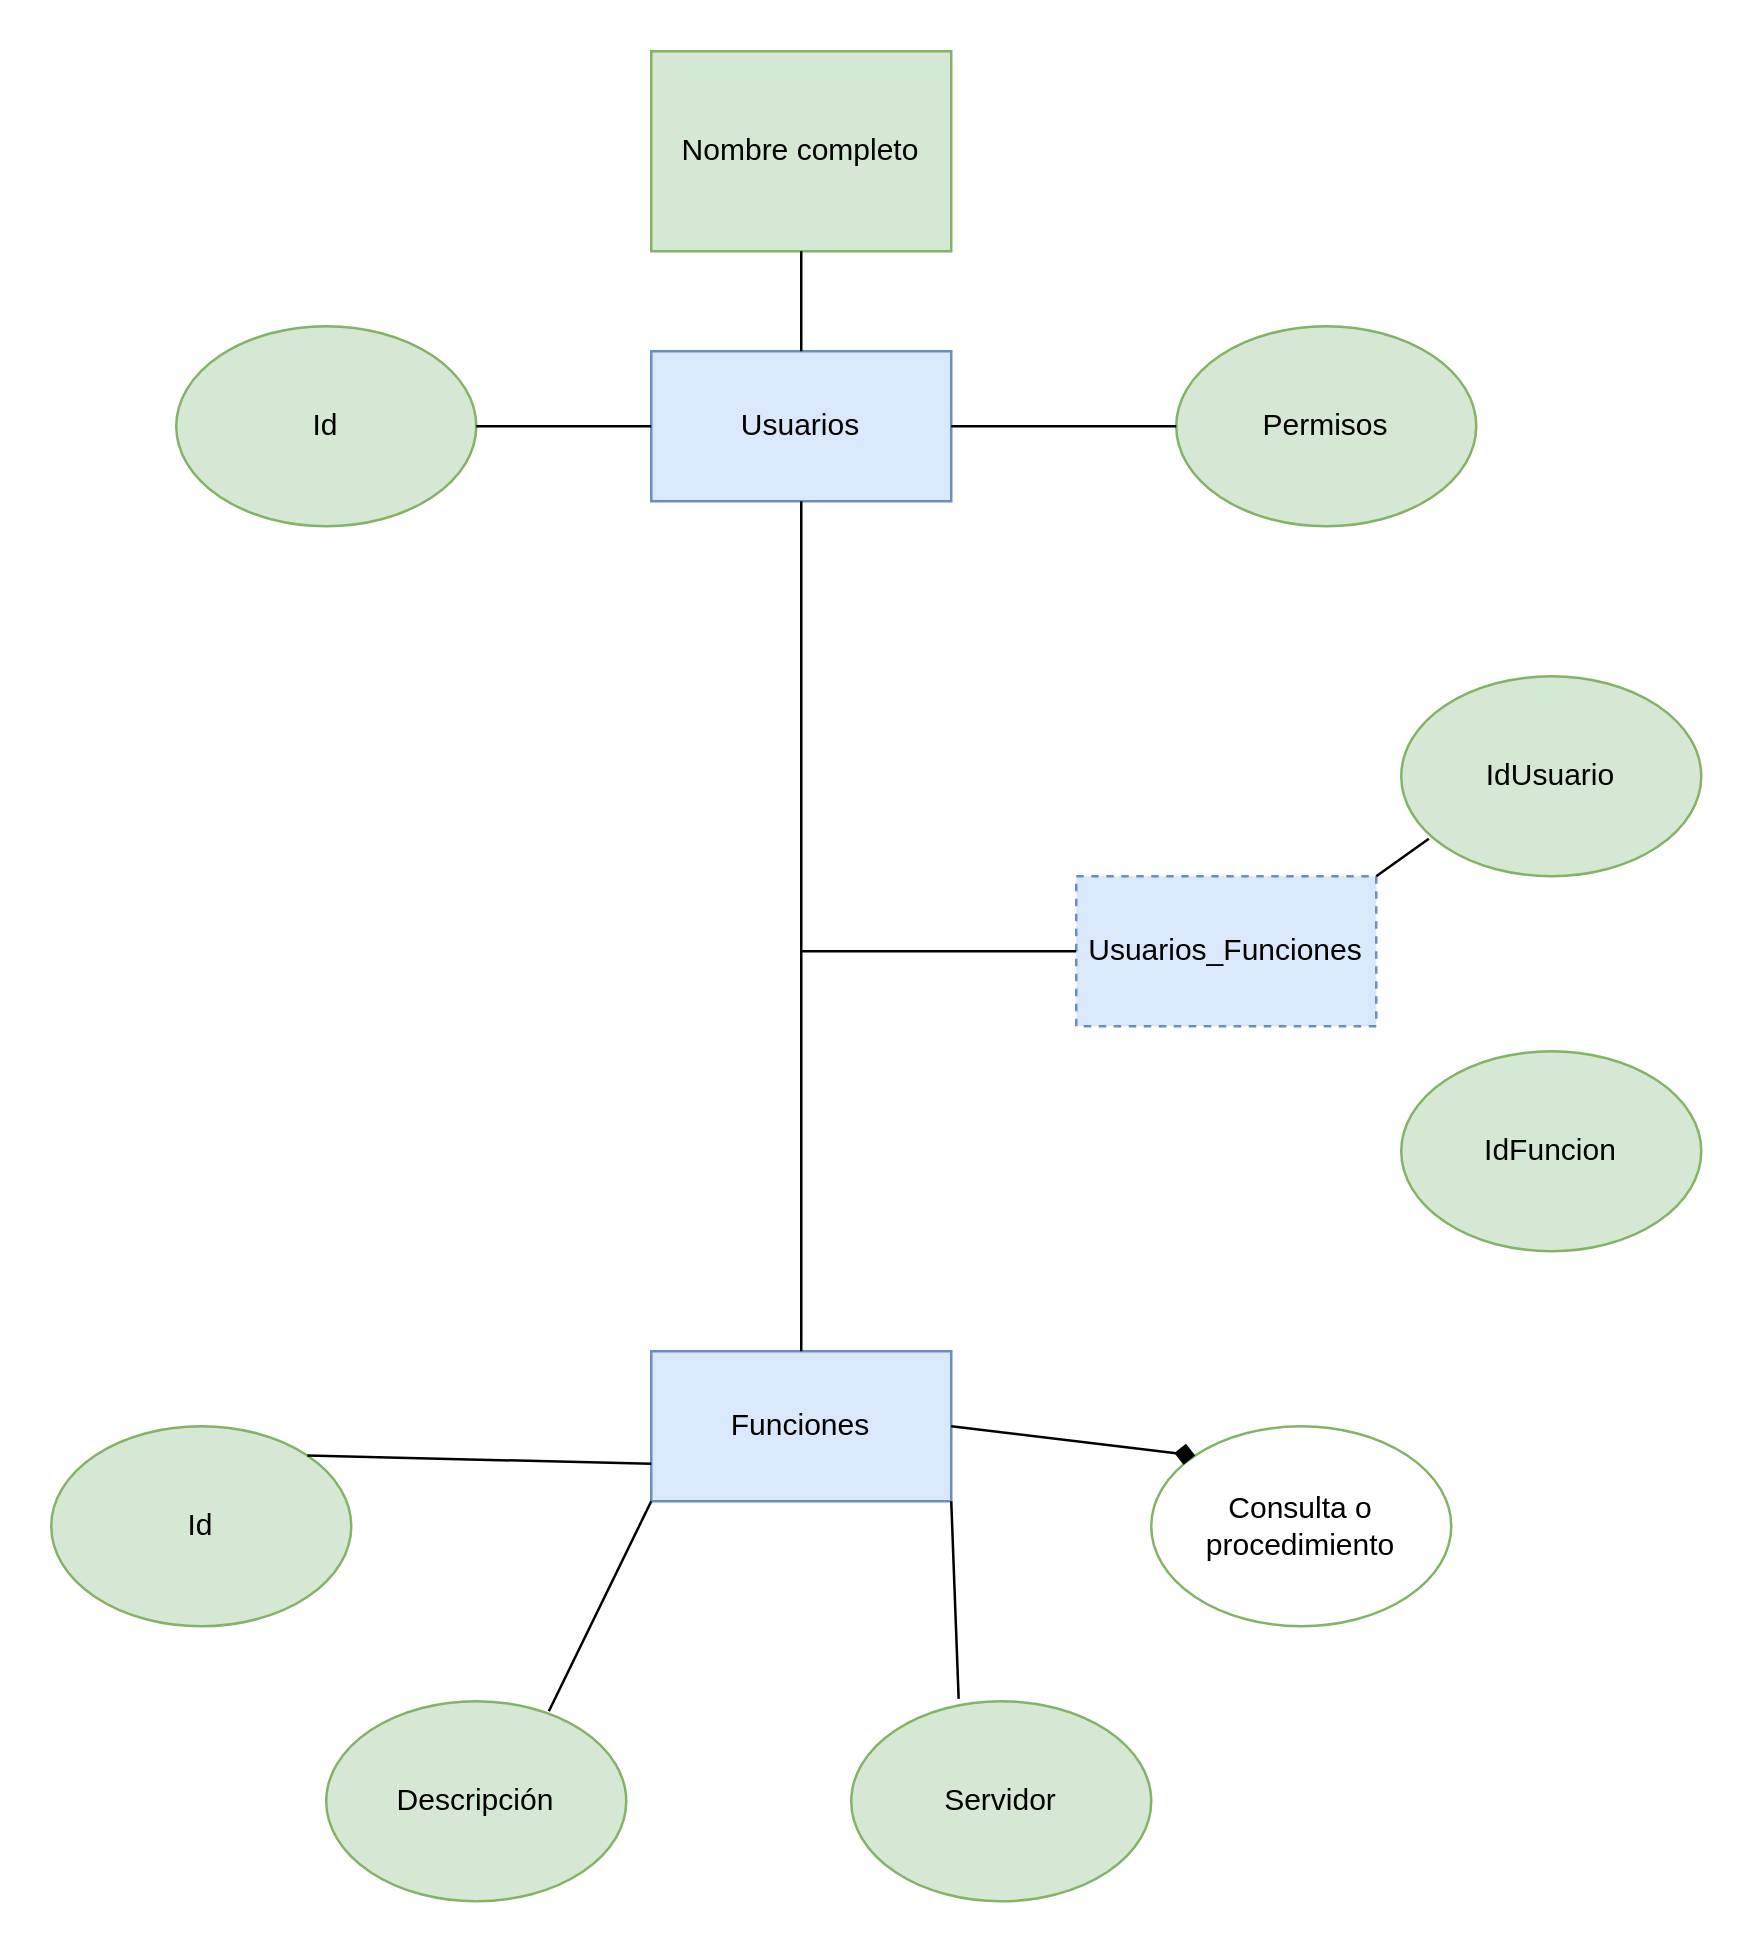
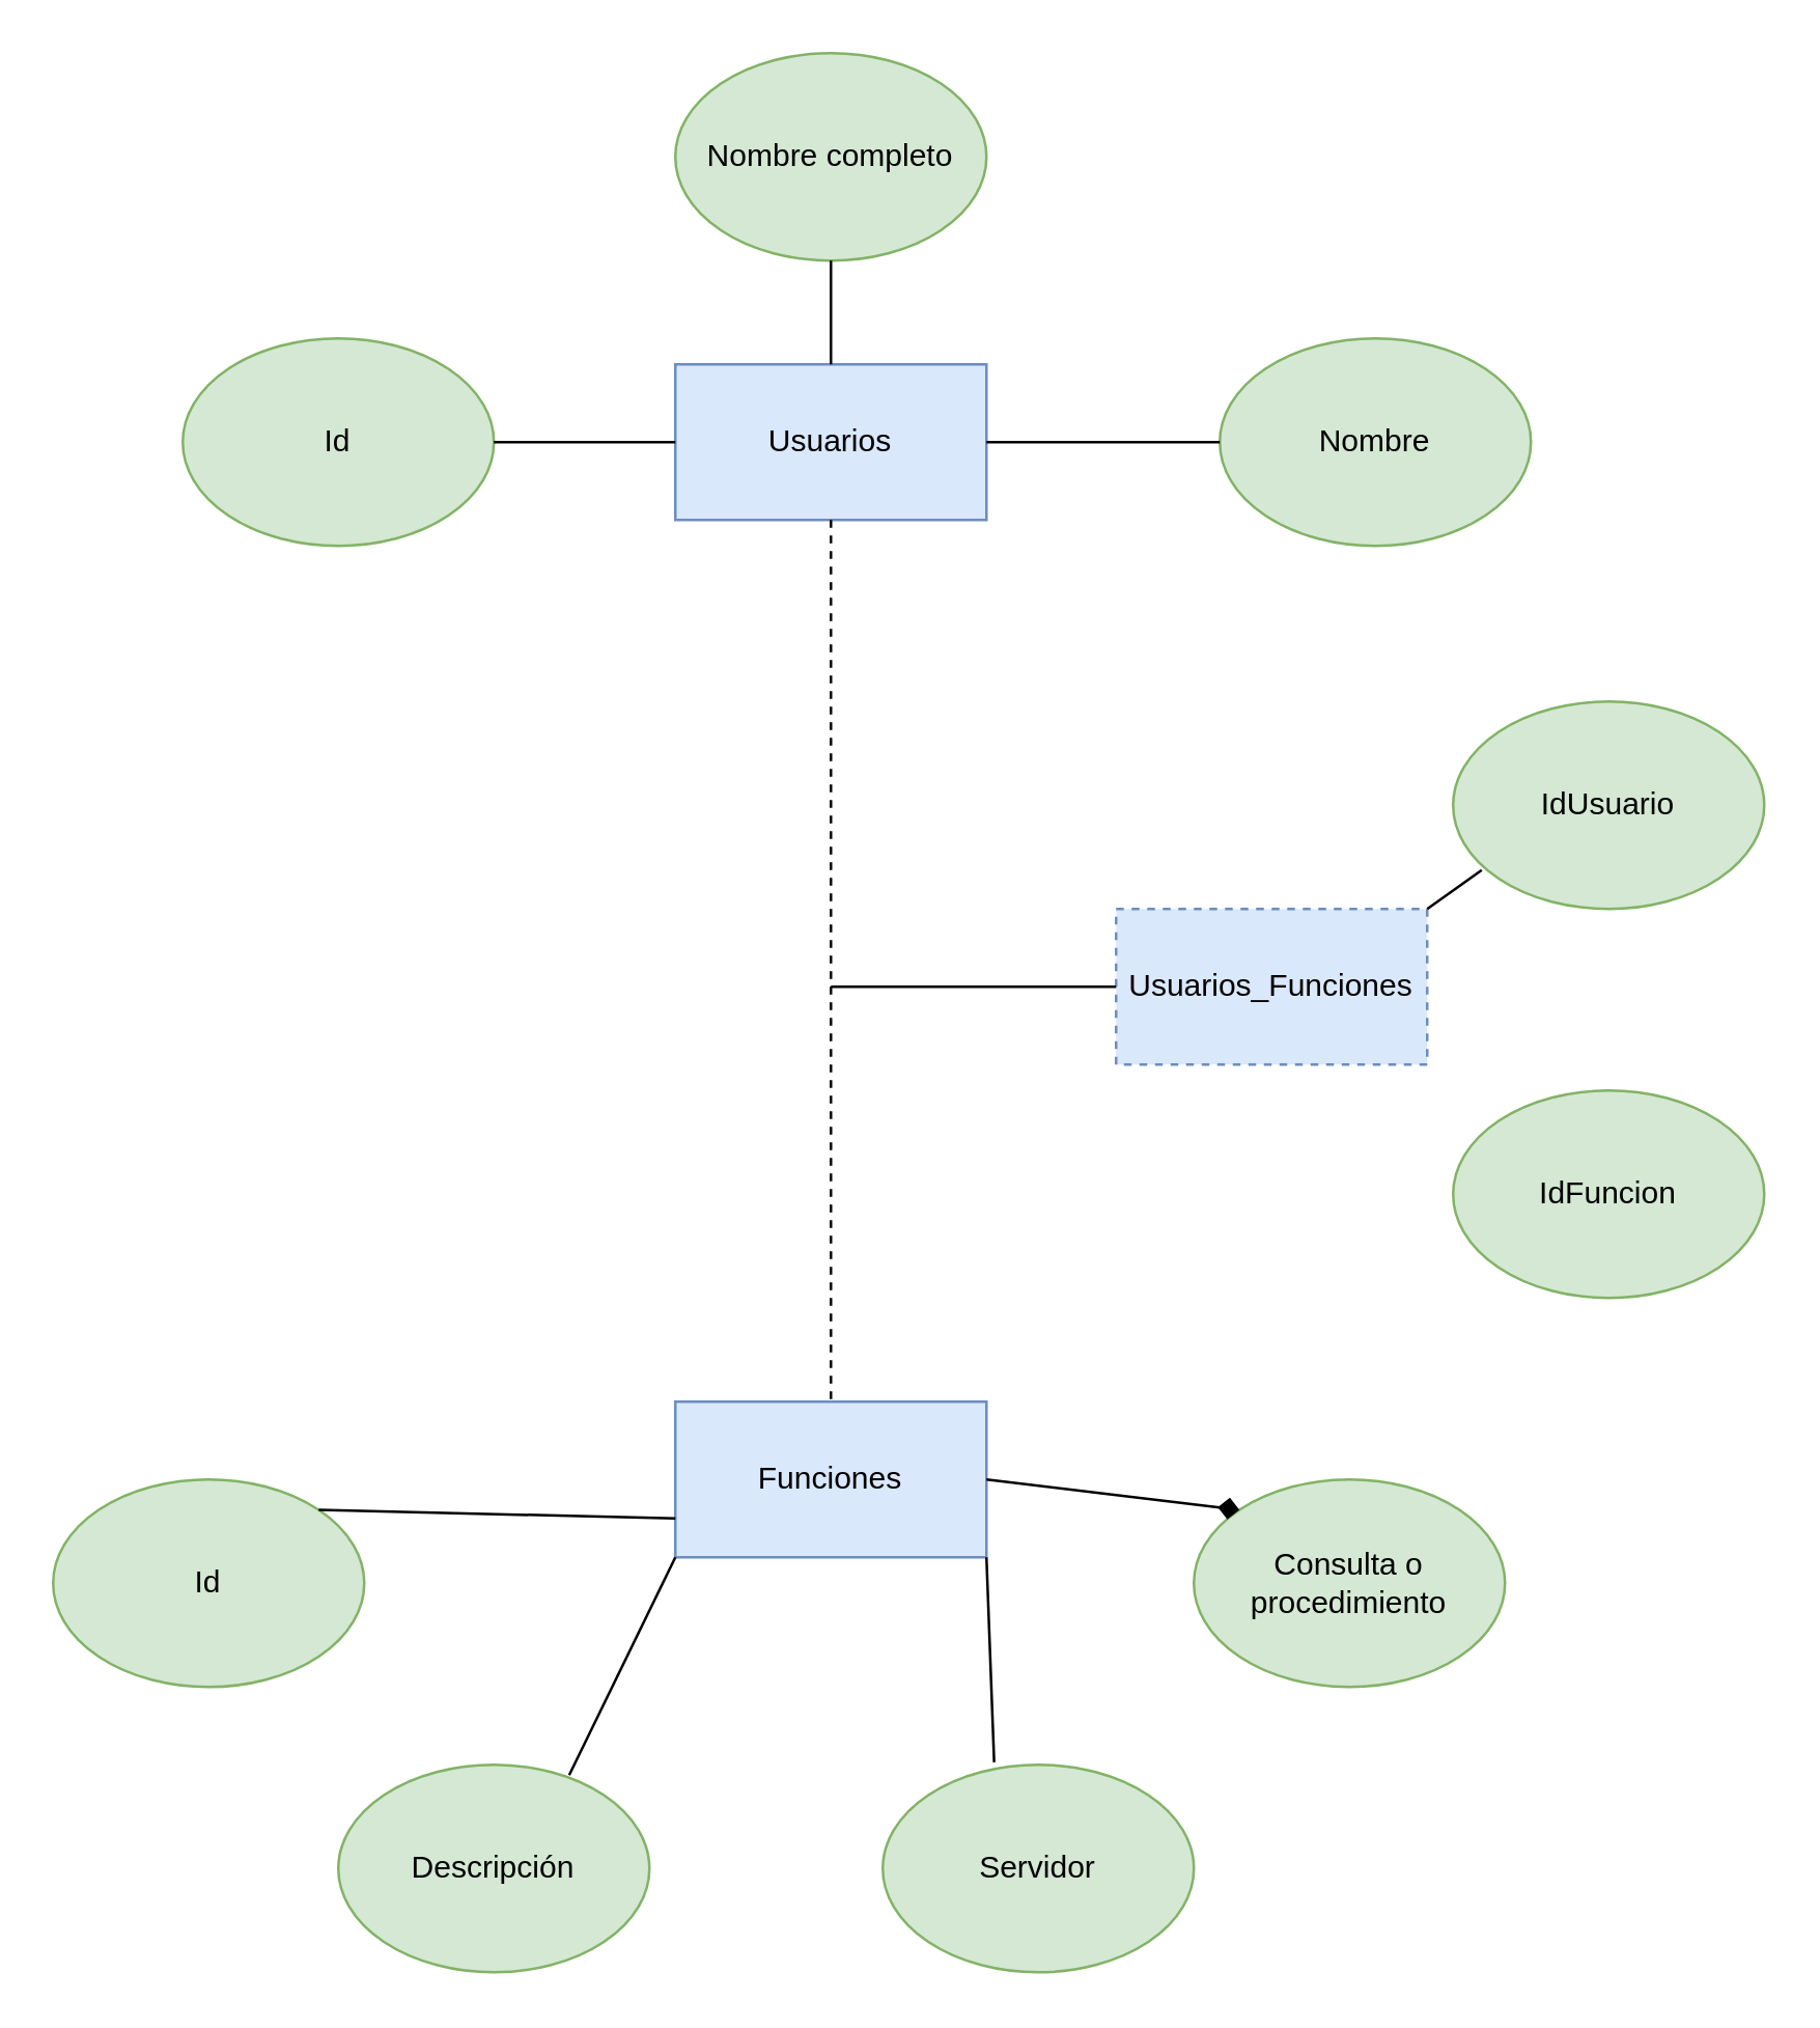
  <mxCell id="0" />
  <mxCell id="1" parent="0" />
  <mxCell id="2" value="Usuarios" style="rounded=0;whiteSpace=wrap;html=1;fillColor=#dae8fc;strokeColor=#6c8ebf;" vertex="1" parent="1"><mxGeometry x="260" y="140" width="120" height="60" as="geometry" /></mxCell>
  <mxCell id="3" value="Funciones" style="rounded=0;whiteSpace=wrap;html=1;fillColor=#dae8fc;strokeColor=#6c8ebf;" vertex="1" parent="1"><mxGeometry x="260" y="540" width="120" height="60" as="geometry" /></mxCell>
  <mxCell id="4" value="Usuarios_Funciones" style="rounded=0;whiteSpace=wrap;html=1;fillColor=#dae8fc;strokeColor=#6c8ebf;dashed=1;" vertex="1" parent="1"><mxGeometry x="430" y="350" width="120" height="60" as="geometry" /></mxCell>
- <mxCell id="5" value="" style="endArrow=none;html=1;entryX=0.5;entryY=0;entryDx=0;entryDy=0;exitX=0.5;exitY=1;exitDx=0;exitDy=0;" edge="1" parent="1" source="2" target="3"><mxGeometry width="50" height="50" relative="1" as="geometry"><mxPoint x="260" y="670" as="sourcePoint" /><mxPoint x="310" y="620" as="targetPoint" /></mxGeometry></mxCell>
+ <mxCell id="5" value="" style="endArrow=none;html=1;entryX=0.5;entryY=0;entryDx=0;entryDy=0;exitX=0.5;exitY=1;exitDx=0;exitDy=0;dashed=1;" edge="1" parent="1" source="2" target="3"><mxGeometry width="50" height="50" relative="1" as="geometry"><mxPoint x="260" y="670" as="sourcePoint" /><mxPoint x="310" y="620" as="targetPoint" /></mxGeometry></mxCell>
  <mxCell id="6" value="" style="endArrow=none;html=1;entryX=0;entryY=0.5;entryDx=0;entryDy=0;" edge="1" parent="1" target="4"><mxGeometry width="50" height="50" relative="1" as="geometry"><mxPoint x="320" y="380" as="sourcePoint" /><mxPoint x="310" y="690" as="targetPoint" /></mxGeometry></mxCell>
  <mxCell id="7" value="Id" style="ellipse;whiteSpace=wrap;html=1;fillColor=#d5e8d4;strokeColor=#82b366;" vertex="1" parent="1"><mxGeometry x="70" y="130" width="120" height="80" as="geometry" /></mxCell>
- <mxCell id="8" value="Nombre completo" style="whiteSpace=wrap;html=1;fillColor=#d5e8d4;strokeColor=#82b366;rounded=0;" vertex="1" parent="1"><mxGeometry x="260" y="20" width="120" height="80" as="geometry" /></mxCell>
- <mxCell id="9" value="Permisos" style="ellipse;whiteSpace=wrap;html=1;fillColor=#d5e8d4;strokeColor=#82b366;" vertex="1" parent="1"><mxGeometry x="470" y="130" width="120" height="80" as="geometry" /></mxCell>
+ <mxCell id="8" value="Nombre completo" style="ellipse;whiteSpace=wrap;html=1;fillColor=#d5e8d4;strokeColor=#82b366;" vertex="1" parent="1"><mxGeometry x="260" y="20" width="120" height="80" as="geometry" /></mxCell>
+ <mxCell id="9" value="Nombre" style="ellipse;whiteSpace=wrap;html=1;fillColor=#d5e8d4;strokeColor=#82b366;" vertex="1" parent="1"><mxGeometry x="470" y="130" width="120" height="80" as="geometry" /></mxCell>
  <mxCell id="10" value="" style="endArrow=none;html=1;entryX=0;entryY=0.5;entryDx=0;entryDy=0;exitX=1;exitY=0.5;exitDx=0;exitDy=0;" edge="1" parent="1" source="7" target="2"><mxGeometry width="50" height="50" relative="1" as="geometry"><mxPoint x="70" y="670" as="sourcePoint" /><mxPoint x="120" y="620" as="targetPoint" /></mxGeometry></mxCell>
  <mxCell id="11" value="" style="endArrow=none;html=1;entryX=0.5;entryY=1;entryDx=0;entryDy=0;exitX=0.5;exitY=0;exitDx=0;exitDy=0;" edge="1" parent="1" source="2" target="8"><mxGeometry width="50" height="50" relative="1" as="geometry"><mxPoint x="70" y="670" as="sourcePoint" /><mxPoint x="120" y="620" as="targetPoint" /></mxGeometry></mxCell>
  <mxCell id="12" value="" style="endArrow=none;html=1;entryX=1;entryY=0.5;entryDx=0;entryDy=0;" edge="1" parent="1" source="9" target="2"><mxGeometry width="50" height="50" relative="1" as="geometry"><mxPoint x="70" y="670" as="sourcePoint" /><mxPoint x="120" y="620" as="targetPoint" /></mxGeometry></mxCell>
  <mxCell id="13" value="Id" style="ellipse;whiteSpace=wrap;html=1;fillColor=#d5e8d4;strokeColor=#82b366;" vertex="1" parent="1"><mxGeometry x="20" y="570" width="120" height="80" as="geometry" /></mxCell>
  <mxCell id="14" value="Descripción" style="ellipse;whiteSpace=wrap;html=1;fillColor=#d5e8d4;strokeColor=#82b366;" vertex="1" parent="1"><mxGeometry x="130" y="680" width="120" height="80" as="geometry" /></mxCell>
  <mxCell id="15" value="Servidor" style="ellipse;whiteSpace=wrap;html=1;fillColor=#d5e8d4;strokeColor=#82b366;" vertex="1" parent="1"><mxGeometry x="340" y="680" width="120" height="80" as="geometry" /></mxCell>
- <mxCell id="16" value="Consulta o procedimiento" style="ellipse;whiteSpace=wrap;html=1;fillColor=#ffffff;strokeColor=#82b366;" vertex="1" parent="1"><mxGeometry x="460" y="570" width="120" height="80" as="geometry" /></mxCell>
+ <mxCell id="16" value="Consulta o procedimiento" style="ellipse;whiteSpace=wrap;html=1;fillColor=#d5e8d4;strokeColor=#82b366;" vertex="1" parent="1"><mxGeometry x="460" y="570" width="120" height="80" as="geometry" /></mxCell>
  <mxCell id="17" value="" style="endArrow=none;html=1;entryX=1;entryY=0;entryDx=0;entryDy=0;exitX=0;exitY=0.75;exitDx=0;exitDy=0;" edge="1" parent="1" source="3" target="13"><mxGeometry width="50" height="50" relative="1" as="geometry"><mxPoint x="20" y="830" as="sourcePoint" /><mxPoint x="70" y="780" as="targetPoint" /></mxGeometry></mxCell>
  <mxCell id="18" value="" style="endArrow=none;html=1;entryX=0.742;entryY=0.05;entryDx=0;entryDy=0;entryPerimeter=0;exitX=0;exitY=1;exitDx=0;exitDy=0;" edge="1" parent="1" source="3" target="14"><mxGeometry width="50" height="50" relative="1" as="geometry"><mxPoint x="20" y="830" as="sourcePoint" /><mxPoint x="70" y="780" as="targetPoint" /></mxGeometry></mxCell>
  <mxCell id="19" value="" style="endArrow=none;html=1;entryX=0.358;entryY=-0.012;entryDx=0;entryDy=0;entryPerimeter=0;exitX=1;exitY=1;exitDx=0;exitDy=0;" edge="1" parent="1" source="3" target="15"><mxGeometry width="50" height="50" relative="1" as="geometry"><mxPoint x="20" y="900" as="sourcePoint" /><mxPoint x="70" y="850" as="targetPoint" /></mxGeometry></mxCell>
  <mxCell id="20" value="" style="endArrow=diamond;html=1;entryX=0;entryY=0;entryDx=0;entryDy=0;exitX=1;exitY=0.5;exitDx=0;exitDy=0;" edge="1" parent="1" source="3" target="16"><mxGeometry width="50" height="50" relative="1" as="geometry"><mxPoint x="20" y="970" as="sourcePoint" /><mxPoint x="70" y="920" as="targetPoint" /></mxGeometry></mxCell>
  <mxCell id="21" value="IdUsuario" style="ellipse;whiteSpace=wrap;html=1;fillColor=#d5e8d4;strokeColor=#82b366;" vertex="1" parent="1"><mxGeometry x="560" y="270" width="120" height="80" as="geometry" /></mxCell>
  <mxCell id="22" value="IdFuncion" style="ellipse;whiteSpace=wrap;html=1;fillColor=#d5e8d4;strokeColor=#82b366;" vertex="1" parent="1"><mxGeometry x="560" y="420" width="120" height="80" as="geometry" /></mxCell>
  <mxCell id="23" value="" style="endArrow=none;html=1;entryX=1;entryY=0;entryDx=0;entryDy=0;exitX=0.092;exitY=0.813;exitDx=0;exitDy=0;exitPerimeter=0;" edge="1" parent="1" source="21" target="4"><mxGeometry width="50" height="50" relative="1" as="geometry"><mxPoint x="20" y="830" as="sourcePoint" /><mxPoint x="70" y="780" as="targetPoint" /></mxGeometry></mxCell>
